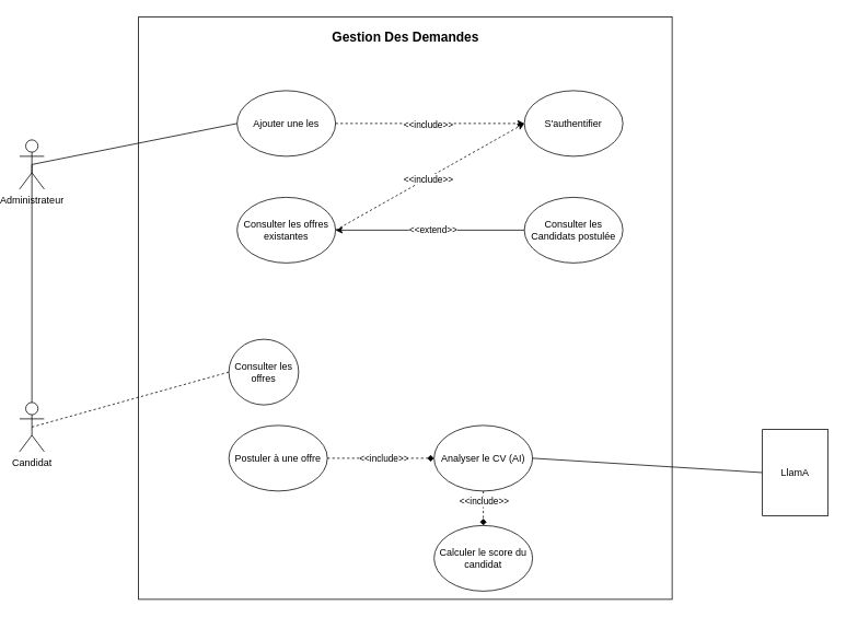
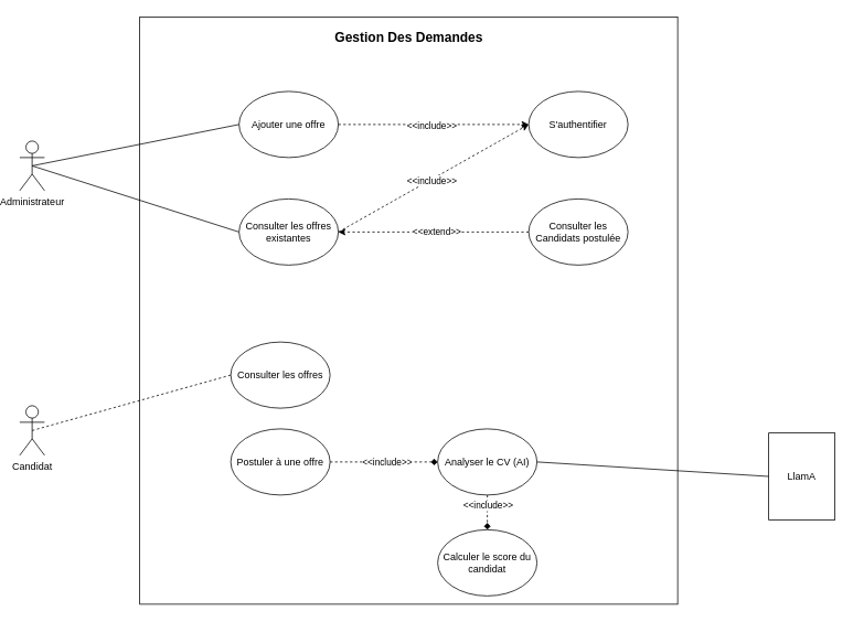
  <mxCell id="0" />
  <mxCell id="1" parent="0" />
  <mxCell id="2" value="" style="rounded=0;whiteSpace=wrap;html=1;" parent="1" vertex="1"><mxGeometry x="165" y="20" width="650" height="710" as="geometry" /></mxCell>
  <mxCell id="3" value="Gestion Des Demandes" style="text;html=1;align=center;verticalAlign=middle;resizable=0;points=[];autosize=1;strokeColor=none;fillColor=none;fontStyle=1;fontSize=16;" parent="1" vertex="1"><mxGeometry x="395" y="30" width="190" height="30" as="geometry" /></mxCell>
  <mxCell id="4" value="Administrateur" style="shape=umlActor;verticalLabelPosition=bottom;verticalAlign=top;html=1;outlineConnect=0;" parent="1" vertex="1"><mxGeometry x="20" y="170" width="30" height="60" as="geometry" /></mxCell>
  <mxCell id="5" value="Candidat" style="shape=umlActor;verticalLabelPosition=bottom;verticalAlign=top;html=1;outlineConnect=0;" parent="1" vertex="1"><mxGeometry x="20" y="490" width="30" height="60" as="geometry" /></mxCell>
- <mxCell id="6" value="Ajouter une les" style="ellipse;whiteSpace=wrap;html=1;" parent="1" vertex="1"><mxGeometry x="285" y="110" width="120" height="80" as="geometry" /></mxCell>
+ <mxCell id="6" value="Ajouter une offre" style="ellipse;whiteSpace=wrap;html=1;" parent="1" vertex="1"><mxGeometry x="285" y="110" width="120" height="80" as="geometry" /></mxCell>
  <mxCell id="7" value="Consulter les offres existantes" style="ellipse;whiteSpace=wrap;html=1;" parent="1" vertex="1"><mxGeometry x="285" y="240" width="120" height="80" as="geometry" /></mxCell>
- <mxCell id="8" value="Consulter les offres" style="ellipse;whiteSpace=wrap;html=1;" parent="1" vertex="1"><mxGeometry x="275" y="413" width="85" height="80" as="geometry" /></mxCell>
+ <mxCell id="8" value="Consulter les offres" style="ellipse;whiteSpace=wrap;html=1;" parent="1" vertex="1"><mxGeometry x="275" y="413" width="120" height="80" as="geometry" /></mxCell>
  <mxCell id="9" value="Postuler à une offre" style="ellipse;whiteSpace=wrap;html=1;" parent="1" vertex="1"><mxGeometry x="275" y="518" width="120" height="80" as="geometry" /></mxCell>
  <mxCell id="10" value="S'authentifier" style="ellipse;whiteSpace=wrap;html=1;" parent="1" vertex="1"><mxGeometry x="635" y="110" width="120" height="80" as="geometry" /></mxCell>
  <mxCell id="11" value="" style="endArrow=classic;dashed=1;html=1;rounded=0;exitX=1;exitY=0.5;exitDx=0;exitDy=0;endFill=1;entryX=0;entryY=0.5;entryDx=0;entryDy=0;" parent="1" source="6" target="10" edge="1"><mxGeometry width="50" height="50" relative="1" as="geometry"><mxPoint x="-25" y="-20" as="sourcePoint" /><mxPoint x="653" y="178" as="targetPoint" /></mxGeometry></mxCell>
  <mxCell id="12" value="&amp;lt;&amp;lt;include&amp;gt;&amp;gt;" style="edgeLabel;html=1;align=center;verticalAlign=middle;resizable=0;points=[];" parent="11" vertex="1" connectable="0"><mxGeometry x="-0.027" y="-1" relative="1" as="geometry"><mxPoint as="offset" /></mxGeometry></mxCell>
  <mxCell id="13" value="" style="endArrow=classic;dashed=1;html=1;rounded=0;exitX=1;exitY=0.5;exitDx=0;exitDy=0;endFill=1;entryX=0;entryY=0.5;entryDx=0;entryDy=0;" parent="1" source="7" target="10" edge="1"><mxGeometry width="50" height="50" relative="1" as="geometry"><mxPoint x="465" y="184" as="sourcePoint" /><mxPoint x="695" y="184" as="targetPoint" /></mxGeometry></mxCell>
  <mxCell id="14" value="&amp;lt;&amp;lt;include&amp;gt;&amp;gt;" style="edgeLabel;html=1;align=center;verticalAlign=middle;resizable=0;points=[];" parent="13" vertex="1" connectable="0"><mxGeometry x="-0.027" y="-1" relative="1" as="geometry"><mxPoint as="offset" /></mxGeometry></mxCell>
  <mxCell id="15" value="Consulter les Candidats postulée" style="ellipse;whiteSpace=wrap;html=1;" parent="1" vertex="1"><mxGeometry x="635" y="240" width="120" height="80" as="geometry" /></mxCell>
- <mxCell id="16" value="" style="endArrow=classic;dashed=0;html=1;rounded=0;exitX=0;exitY=0.5;exitDx=0;exitDy=0;endFill=1;entryX=1;entryY=0.5;entryDx=0;entryDy=0;" parent="1" source="15" target="7" edge="1"><mxGeometry width="50" height="50" relative="1" as="geometry"><mxPoint x="621" y="305" as="sourcePoint" /><mxPoint x="389" y="260" as="targetPoint" /></mxGeometry></mxCell>
+ <mxCell id="16" value="" style="endArrow=classic;dashed=1;html=1;rounded=0;exitX=0;exitY=0.5;exitDx=0;exitDy=0;endFill=1;entryX=1;entryY=0.5;entryDx=0;entryDy=0;" parent="1" source="15" target="7" edge="1"><mxGeometry width="50" height="50" relative="1" as="geometry"><mxPoint x="621" y="305" as="sourcePoint" /><mxPoint x="389" y="260" as="targetPoint" /></mxGeometry></mxCell>
  <mxCell id="17" value="&amp;lt;&amp;lt;extend&amp;gt;&amp;gt;" style="edgeLabel;html=1;align=center;verticalAlign=middle;resizable=0;points=[];" parent="16" vertex="1" connectable="0"><mxGeometry x="-0.027" y="-1" relative="1" as="geometry"><mxPoint as="offset" /></mxGeometry></mxCell>
  <mxCell id="18" value="" style="endArrow=none;html=1;rounded=0;exitX=0.5;exitY=0.5;exitDx=0;exitDy=0;exitPerimeter=0;entryX=0;entryY=0.5;entryDx=0;entryDy=0;" parent="1" source="4" target="6" edge="1"><mxGeometry width="50" height="50" relative="1" as="geometry"><mxPoint x="75" y="210" as="sourcePoint" /><mxPoint x="125" y="160" as="targetPoint" /></mxGeometry></mxCell>
- <mxCell id="19" value="" style="endArrow=none;html=1;rounded=0;exitX=0.5;exitY=0.5;exitDx=0;exitDy=0;exitPerimeter=0;" parent="1" source="4" target="5" edge="1"><mxGeometry width="50" height="50" relative="1" as="geometry"><mxPoint x="295" y="340" as="sourcePoint" /><mxPoint x="545" y="290" as="targetPoint" /></mxGeometry></mxCell>
+ <mxCell id="19" value="" style="endArrow=none;html=1;rounded=0;exitX=0.5;exitY=0.5;exitDx=0;exitDy=0;exitPerimeter=0;entryX=0;entryY=0.5;entryDx=0;entryDy=0;" parent="1" source="4" target="7" edge="1"><mxGeometry width="50" height="50" relative="1" as="geometry"><mxPoint x="295" y="340" as="sourcePoint" /><mxPoint x="545" y="290" as="targetPoint" /></mxGeometry></mxCell>
  <mxCell id="20" value="" style="endArrow=none;html=1;rounded=0;exitX=0.5;exitY=0.5;exitDx=0;exitDy=0;exitPerimeter=0;entryX=0;entryY=0.5;entryDx=0;entryDy=0;dashed=1;" parent="1" source="5" target="8" edge="1"><mxGeometry width="50" height="50" relative="1" as="geometry"><mxPoint x="15" y="350" as="sourcePoint" /><mxPoint x="265" y="430" as="targetPoint" /></mxGeometry></mxCell>
  <mxCell id="21" value="Analyser le CV (AI)" style="ellipse;whiteSpace=wrap;html=1;" parent="1" vertex="1"><mxGeometry x="525" y="518" width="120" height="80" as="geometry" /></mxCell>
  <mxCell id="22" value="Calculer le score du candidat" style="ellipse;whiteSpace=wrap;html=1;" parent="1" vertex="1"><mxGeometry x="525" y="640" width="120" height="80" as="geometry" /></mxCell>
  <mxCell id="23" value="" style="endArrow=diamond;dashed=1;html=1;rounded=0;exitX=1;exitY=0.5;exitDx=0;exitDy=0;entryX=0;entryY=0.5;entryDx=0;entryDy=0;endFill=1;" parent="1" source="9" target="21" edge="1"><mxGeometry width="50" height="50" relative="1" as="geometry"><mxPoint x="445" y="670" as="sourcePoint" /><mxPoint x="495" y="620" as="targetPoint" /></mxGeometry></mxCell>
  <mxCell id="24" value="&amp;lt;&amp;lt;include&amp;gt;&amp;gt;" style="edgeLabel;html=1;align=center;verticalAlign=middle;resizable=0;points=[];" parent="23" vertex="1" connectable="0"><mxGeometry x="0.046" y="1" relative="1" as="geometry"><mxPoint as="offset" /></mxGeometry></mxCell>
  <mxCell id="25" value="" style="endArrow=diamond;dashed=1;html=1;rounded=0;entryX=0.5;entryY=0;entryDx=0;entryDy=0;exitX=0.5;exitY=1;exitDx=0;exitDy=0;endFill=1;" parent="1" source="21" target="22" edge="1"><mxGeometry width="50" height="50" relative="1" as="geometry"><mxPoint x="445" y="670" as="sourcePoint" /><mxPoint x="495" y="620" as="targetPoint" /></mxGeometry></mxCell>
  <mxCell id="26" value="&amp;lt;&amp;lt;include&amp;gt;&amp;gt;" style="edgeLabel;html=1;align=center;verticalAlign=middle;resizable=0;points=[];" parent="25" vertex="1" connectable="0"><mxGeometry x="-0.429" relative="1" as="geometry"><mxPoint as="offset" /></mxGeometry></mxCell>
  <mxCell id="27" value="LlamA" style="rounded=0;whiteSpace=wrap;html=1;" parent="1" vertex="1"><mxGeometry x="925" y="523" width="80" height="105" as="geometry" /></mxCell>
  <mxCell id="28" value="" style="endArrow=none;html=1;rounded=0;entryX=1;entryY=0.5;entryDx=0;entryDy=0;exitX=0;exitY=0.5;exitDx=0;exitDy=0;" parent="1" source="27" target="21" edge="1"><mxGeometry width="50" height="50" relative="1" as="geometry"><mxPoint x="955" y="580" as="sourcePoint" /><mxPoint x="1085" y="560" as="targetPoint" /></mxGeometry></mxCell>
